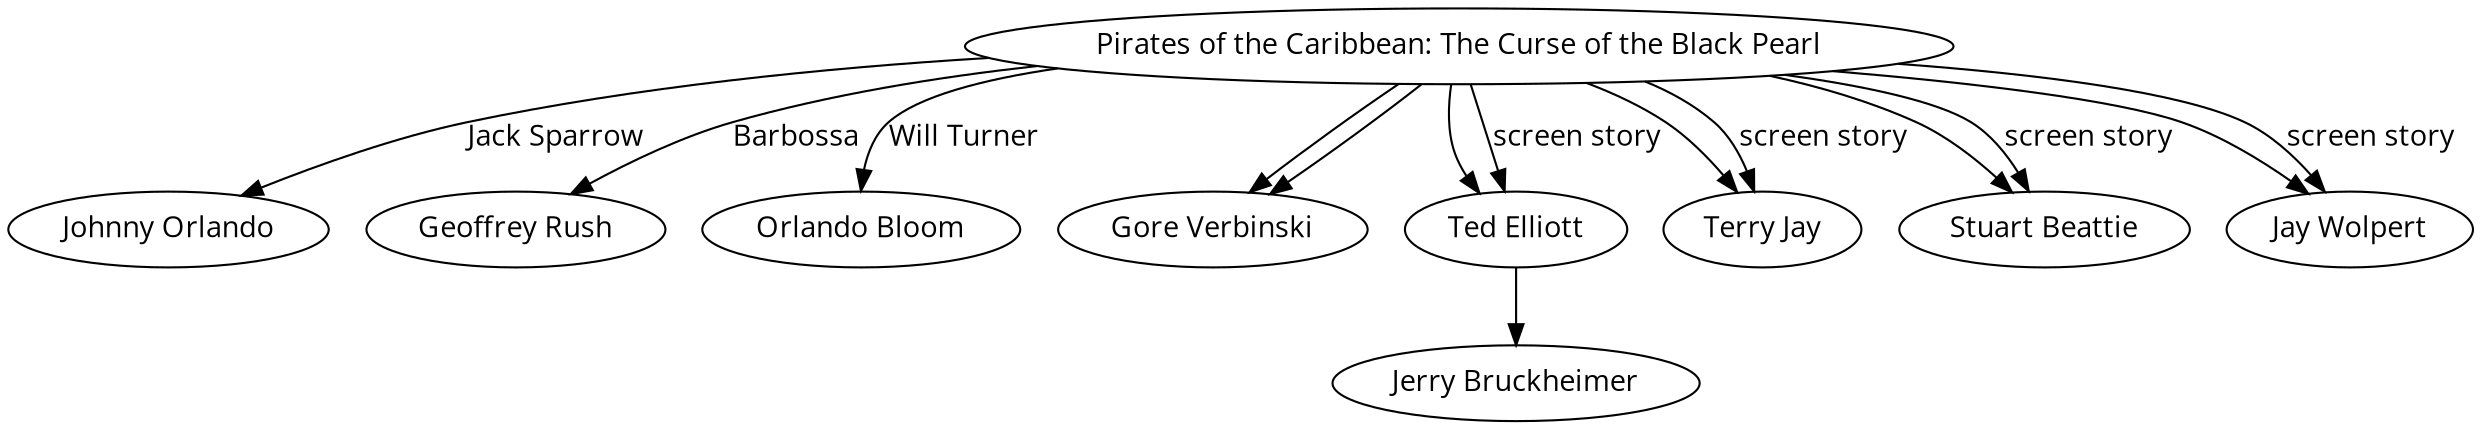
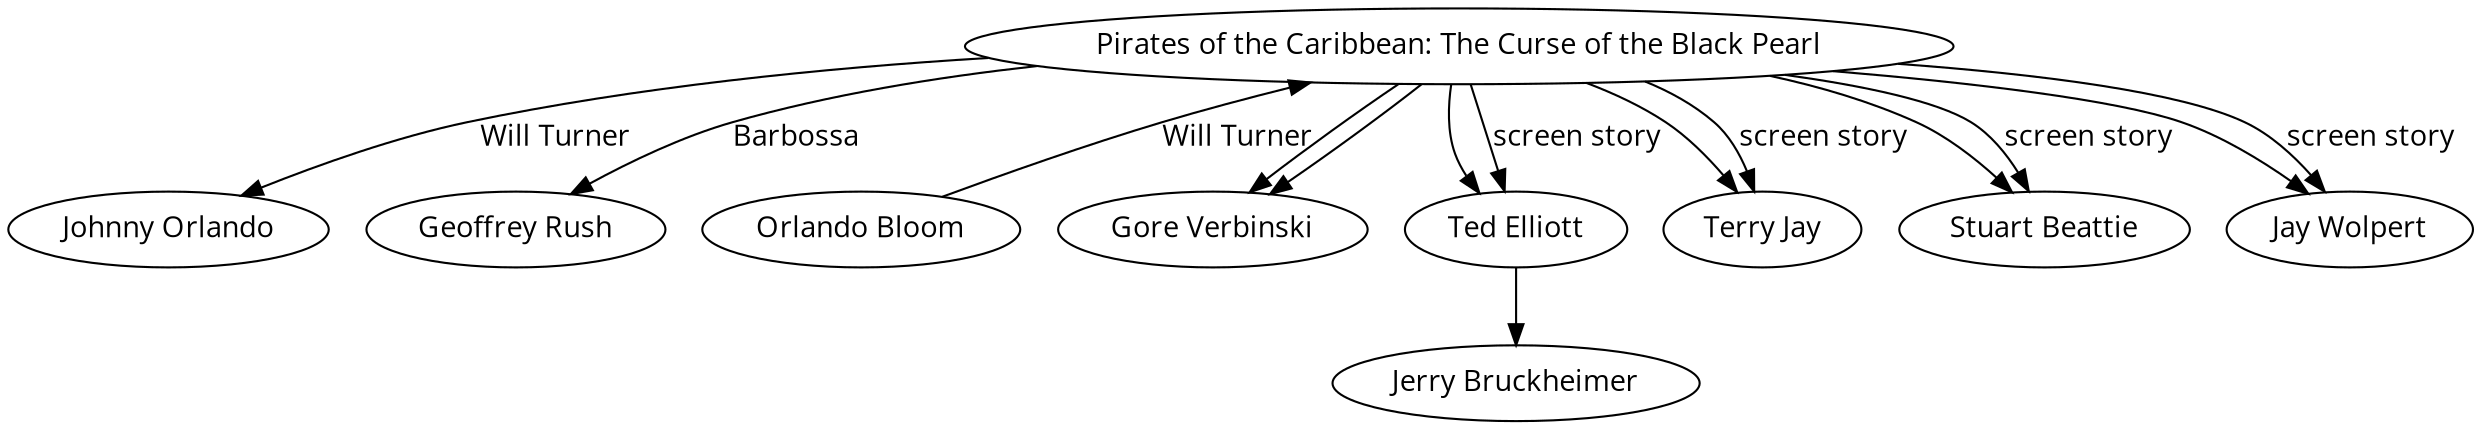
  digraph {
    fontname="Open Sans"
    node [fontname="Open Sans"]
    edge [fontname="Open Sans" type=writer]
    n1 [label="Pirates of the Caribbean: The Curse of the Black Pearl" type=movie years=2003]
    n2 [label="Johnny Orlando" years=1963]
    n3 [label="Geoffrey Rush" years=1951]
    n4 [label="Orlando Bloom" years=1977]
    n5 [label="Gore Verbinski" years=1964]
    n6 [label="Ted Elliott" years=1961]
    n7 [label="Terry Jay" years=1960]
    n8 [label="Stuart Beattie"]
    n9 [label="Jay Wolpert"]
    n10 [label="Jerry Bruckheimer" years=1943]
-   n1 -> n2 [label="Jack Sparrow" type=actor]
+   n1 -> n2 [label="Will Turner" type=actor]
    n1 -> n3 [label=Barbossa type=actor]
-   n1 -> n4 [label="Will Turner" type=actor]
+   n4 -> n1 [label="Will Turner" type=actor]
    n1 -> n5 [type=director]
    n1 -> n5 [type=director]
    n1 -> n6
    n1 -> n6 [label="screen story"]
    n1 -> n7
    n1 -> n7 [label="screen story"]
    n1 -> n8
    n1 -> n8 [label="screen story"]
    n1 -> n9
    n1 -> n9 [label="screen story"]
    n6 -> n10 [type=producer]
  }
